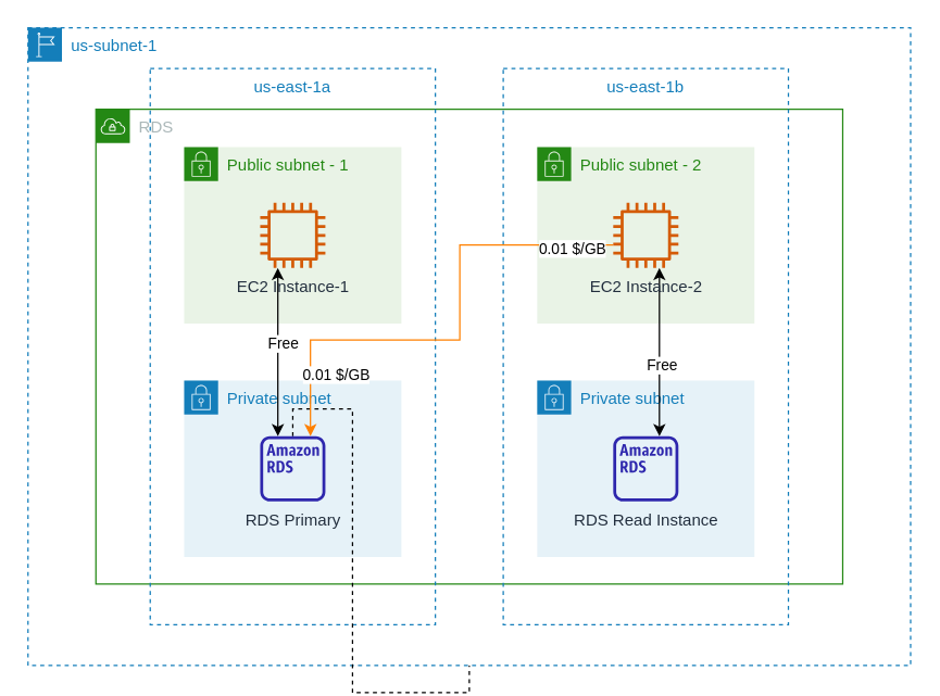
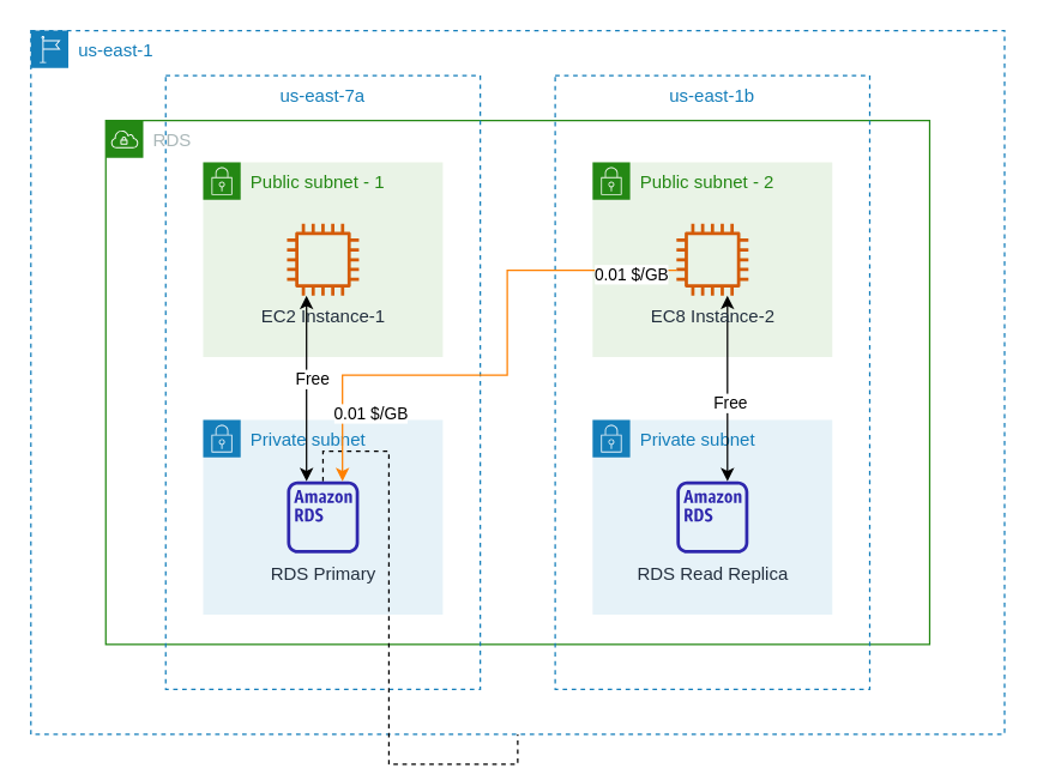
  <mxCell id="0" />
  <mxCell id="1" parent="0" />
  <mxCell id="2" value="RDS" style="points=[[0,0],[0.25,0],[0.5,0],[0.75,0],[1,0],[1,0.25],[1,0.5],[1,0.75],[1,1],[0.75,1],[0.5,1],[0.25,1],[0,1],[0,0.75],[0,0.5],[0,0.25]];outlineConnect=0;gradientColor=none;html=1;whiteSpace=wrap;fontSize=12;fontStyle=0;container=1;pointerEvents=0;collapsible=0;recursiveResize=0;shape=mxgraph.aws4.group;grIcon=mxgraph.aws4.group_vpc;strokeColor=#248814;fillColor=none;verticalAlign=top;align=left;spacingLeft=30;fontColor=#AAB7B8;dashed=0;" parent="1" vertex="1"><mxGeometry x="70" y="80" width="550" height="350" as="geometry" /></mxCell>
- <mxCell id="3" value="us-subnet-1" style="points=[[0,0],[0.25,0],[0.5,0],[0.75,0],[1,0],[1,0.25],[1,0.5],[1,0.75],[1,1],[0.75,1],[0.5,1],[0.25,1],[0,1],[0,0.75],[0,0.5],[0,0.25]];outlineConnect=0;gradientColor=none;html=1;whiteSpace=wrap;fontSize=12;fontStyle=0;container=1;pointerEvents=0;collapsible=0;recursiveResize=0;shape=mxgraph.aws4.group;grIcon=mxgraph.aws4.group_region;strokeColor=#147EBA;fillColor=none;verticalAlign=top;align=left;spacingLeft=30;fontColor=#147EBA;dashed=1;" parent="1" vertex="1"><mxGeometry x="20" y="20" width="650" height="470" as="geometry" /></mxCell>
+ <mxCell id="3" value="us-east-1" style="points=[[0,0],[0.25,0],[0.5,0],[0.75,0],[1,0],[1,0.25],[1,0.5],[1,0.75],[1,1],[0.75,1],[0.5,1],[0.25,1],[0,1],[0,0.75],[0,0.5],[0,0.25]];outlineConnect=0;gradientColor=none;html=1;whiteSpace=wrap;fontSize=12;fontStyle=0;container=1;pointerEvents=0;collapsible=0;recursiveResize=0;shape=mxgraph.aws4.group;grIcon=mxgraph.aws4.group_region;strokeColor=#147EBA;fillColor=none;verticalAlign=top;align=left;spacingLeft=30;fontColor=#147EBA;dashed=1;" parent="1" vertex="1"><mxGeometry x="20" y="20" width="650" height="470" as="geometry" /></mxCell>
  <mxCell id="4" value="us-east-1b" style="fillColor=none;strokeColor=#147EBA;dashed=1;verticalAlign=top;fontStyle=0;fontColor=#147EBA;" parent="1" vertex="1"><mxGeometry x="370" y="50" width="210" height="410" as="geometry" /></mxCell>
  <mxCell id="5" value="Private subnet" style="points=[[0,0],[0.25,0],[0.5,0],[0.75,0],[1,0],[1,0.25],[1,0.5],[1,0.75],[1,1],[0.75,1],[0.5,1],[0.25,1],[0,1],[0,0.75],[0,0.5],[0,0.25]];outlineConnect=0;gradientColor=none;html=1;whiteSpace=wrap;fontSize=12;fontStyle=0;container=0;pointerEvents=0;collapsible=0;recursiveResize=0;shape=mxgraph.aws4.group;grIcon=mxgraph.aws4.group_security_group;grStroke=0;strokeColor=#147EBA;fillColor=#E6F2F8;verticalAlign=top;align=left;spacingLeft=30;fontColor=#147EBA;dashed=0;" parent="1" vertex="1"><mxGeometry x="395" y="280" width="160" height="130" as="geometry" /></mxCell>
- <mxCell id="6" value="us-east-1a" style="fillColor=none;strokeColor=#147EBA;dashed=1;verticalAlign=top;fontStyle=0;fontColor=#147EBA;" parent="1" vertex="1"><mxGeometry x="110" y="50" width="210" height="410" as="geometry" /></mxCell>
+ <mxCell id="6" value="us-east-7a" style="fillColor=none;strokeColor=#147EBA;dashed=1;verticalAlign=top;fontStyle=0;fontColor=#147EBA;" parent="1" vertex="1"><mxGeometry x="110" y="50" width="210" height="410" as="geometry" /></mxCell>
  <mxCell id="7" value="Public subnet - 1" style="points=[[0,0],[0.25,0],[0.5,0],[0.75,0],[1,0],[1,0.25],[1,0.5],[1,0.75],[1,1],[0.75,1],[0.5,1],[0.25,1],[0,1],[0,0.75],[0,0.5],[0,0.25]];outlineConnect=0;gradientColor=none;html=1;whiteSpace=wrap;fontSize=12;fontStyle=0;container=0;pointerEvents=0;collapsible=0;recursiveResize=0;shape=mxgraph.aws4.group;grIcon=mxgraph.aws4.group_security_group;grStroke=0;strokeColor=#248814;fillColor=#E9F3E6;verticalAlign=top;align=left;spacingLeft=30;fontColor=#248814;dashed=0;" parent="1" vertex="1"><mxGeometry x="135" y="108" width="160" height="130" as="geometry" /></mxCell>
  <mxCell id="8" value="Private subnet" style="points=[[0,0],[0.25,0],[0.5,0],[0.75,0],[1,0],[1,0.25],[1,0.5],[1,0.75],[1,1],[0.75,1],[0.5,1],[0.25,1],[0,1],[0,0.75],[0,0.5],[0,0.25]];outlineConnect=0;gradientColor=none;html=1;whiteSpace=wrap;fontSize=12;fontStyle=0;container=0;pointerEvents=0;collapsible=0;recursiveResize=0;shape=mxgraph.aws4.group;grIcon=mxgraph.aws4.group_security_group;grStroke=0;strokeColor=#147EBA;fillColor=#E6F2F8;verticalAlign=top;align=left;spacingLeft=30;fontColor=#147EBA;dashed=0;" parent="1" vertex="1"><mxGeometry x="135" y="280" width="160" height="130" as="geometry" /></mxCell>
  <mxCell id="9" style="edgeStyle=orthogonalEdgeStyle;rounded=0;orthogonalLoop=1;jettySize=auto;html=1;endArrow=none;endFill=0;dashed=1;" parent="1" source="10" target="3" edge="1"><mxGeometry relative="1" as="geometry" /></mxCell>
  <mxCell id="10" value="RDS Primary" style="sketch=0;outlineConnect=0;fontColor=#232F3E;gradientColor=none;fillColor=#2E27AD;strokeColor=none;dashed=0;verticalLabelPosition=bottom;verticalAlign=top;align=center;html=1;fontSize=12;fontStyle=0;aspect=fixed;pointerEvents=1;shape=mxgraph.aws4.rds_instance_alt;" parent="1" vertex="1"><mxGeometry x="191" y="321" width="48" height="48" as="geometry" /></mxCell>
  <mxCell id="11" style="edgeStyle=orthogonalEdgeStyle;rounded=0;orthogonalLoop=1;jettySize=auto;html=1;startArrow=classic;startFill=1;" parent="1" edge="1"><mxGeometry relative="1" as="geometry"><mxPoint x="204" y="197" as="sourcePoint" /><mxPoint x="204" y="321" as="targetPoint" /></mxGeometry></mxCell>
  <mxCell id="12" value="Free" style="edgeLabel;html=1;align=center;verticalAlign=middle;resizable=0;points=[];" parent="11" vertex="1" connectable="0"><mxGeometry x="0.065" y="3" relative="1" as="geometry"><mxPoint y="-11" as="offset" /></mxGeometry></mxCell>
  <mxCell id="13" value="EC2 Instance-1" style="sketch=0;outlineConnect=0;fontColor=#232F3E;gradientColor=none;fillColor=#D45B07;strokeColor=none;dashed=0;verticalLabelPosition=bottom;verticalAlign=top;align=center;html=1;fontSize=12;fontStyle=0;aspect=fixed;pointerEvents=1;shape=mxgraph.aws4.instance2;" parent="1" vertex="1"><mxGeometry x="191" y="149" width="48" height="48" as="geometry" /></mxCell>
  <mxCell id="14" value="Public subnet - 2" style="points=[[0,0],[0.25,0],[0.5,0],[0.75,0],[1,0],[1,0.25],[1,0.5],[1,0.75],[1,1],[0.75,1],[0.5,1],[0.25,1],[0,1],[0,0.75],[0,0.5],[0,0.25]];outlineConnect=0;gradientColor=none;html=1;whiteSpace=wrap;fontSize=12;fontStyle=0;container=0;pointerEvents=0;collapsible=0;recursiveResize=0;shape=mxgraph.aws4.group;grIcon=mxgraph.aws4.group_security_group;grStroke=0;strokeColor=#248814;fillColor=#E9F3E6;verticalAlign=top;align=left;spacingLeft=30;fontColor=#248814;dashed=0;" parent="1" vertex="1"><mxGeometry x="395" y="108" width="160" height="130" as="geometry" /></mxCell>
- <mxCell id="15" value="RDS Read Instance" style="sketch=0;outlineConnect=0;fontColor=#232F3E;gradientColor=none;fillColor=#2E27AD;strokeColor=none;dashed=0;verticalLabelPosition=bottom;verticalAlign=top;align=center;html=1;fontSize=12;fontStyle=0;aspect=fixed;pointerEvents=1;shape=mxgraph.aws4.rds_instance_alt;" parent="1" vertex="1"><mxGeometry x="451" y="321" width="48" height="48" as="geometry" /></mxCell>
+ <mxCell id="15" value="RDS Read Replica" style="sketch=0;outlineConnect=0;fontColor=#232F3E;gradientColor=none;fillColor=#2E27AD;strokeColor=none;dashed=0;verticalLabelPosition=bottom;verticalAlign=top;align=center;html=1;fontSize=12;fontStyle=0;aspect=fixed;pointerEvents=1;shape=mxgraph.aws4.rds_instance_alt;" parent="1" vertex="1"><mxGeometry x="451" y="321" width="48" height="48" as="geometry" /></mxCell>
  <mxCell id="16" style="edgeStyle=orthogonalEdgeStyle;rounded=0;orthogonalLoop=1;jettySize=auto;html=1;endArrow=classic;endFill=1;startArrow=classic;startFill=1;" parent="1" edge="1"><mxGeometry relative="1" as="geometry"><mxPoint x="485" y="197" as="sourcePoint" /><mxPoint x="485" y="321" as="targetPoint" /></mxGeometry></mxCell>
  <mxCell id="17" value="Free" style="edgeLabel;html=1;align=center;verticalAlign=middle;resizable=0;points=[];" parent="16" vertex="1" connectable="0"><mxGeometry y="1" relative="1" as="geometry"><mxPoint y="9" as="offset" /></mxGeometry></mxCell>
  <mxCell id="18" style="edgeStyle=orthogonalEdgeStyle;rounded=0;orthogonalLoop=1;jettySize=auto;html=1;startArrow=none;startFill=0;endArrow=classic;endFill=1;strokeColor=#FF8000;" parent="1" source="21" edge="1"><mxGeometry relative="1" as="geometry"><mxPoint x="449" y="170" as="sourcePoint" /><mxPoint x="228" y="321" as="targetPoint" /><Array as="points"><mxPoint x="338" y="180" /><mxPoint x="338" y="250" /><mxPoint x="228" y="250" /></Array></mxGeometry></mxCell>
  <mxCell id="19" value="0.01 $/GB" style="edgeLabel;html=1;align=center;verticalAlign=middle;resizable=0;points=[];" parent="18" vertex="1" connectable="0"><mxGeometry x="-0.83" y="2" relative="1" as="geometry"><mxPoint as="offset" /></mxGeometry></mxCell>
  <mxCell id="20" value="0.01 $/GB" style="edgeLabel;html=1;align=center;verticalAlign=middle;resizable=0;points=[];" parent="18" vertex="1" connectable="0"><mxGeometry x="0.747" y="1" relative="1" as="geometry"><mxPoint x="17" as="offset" /></mxGeometry></mxCell>
- <mxCell id="21" value="EC2 Instance-2" style="sketch=0;outlineConnect=0;fontColor=#232F3E;gradientColor=none;fillColor=#D45B07;strokeColor=none;dashed=0;verticalLabelPosition=bottom;verticalAlign=top;align=center;html=1;fontSize=12;fontStyle=0;aspect=fixed;pointerEvents=1;shape=mxgraph.aws4.instance2;" parent="1" vertex="1"><mxGeometry x="451" y="149" width="48" height="48" as="geometry" /></mxCell>
+ <mxCell id="21" value="EC8 Instance-2" style="sketch=0;outlineConnect=0;fontColor=#232F3E;gradientColor=none;fillColor=#D45B07;strokeColor=none;dashed=0;verticalLabelPosition=bottom;verticalAlign=top;align=center;html=1;fontSize=12;fontStyle=0;aspect=fixed;pointerEvents=1;shape=mxgraph.aws4.instance2;" parent="1" vertex="1"><mxGeometry x="451" y="149" width="48" height="48" as="geometry" /></mxCell>
